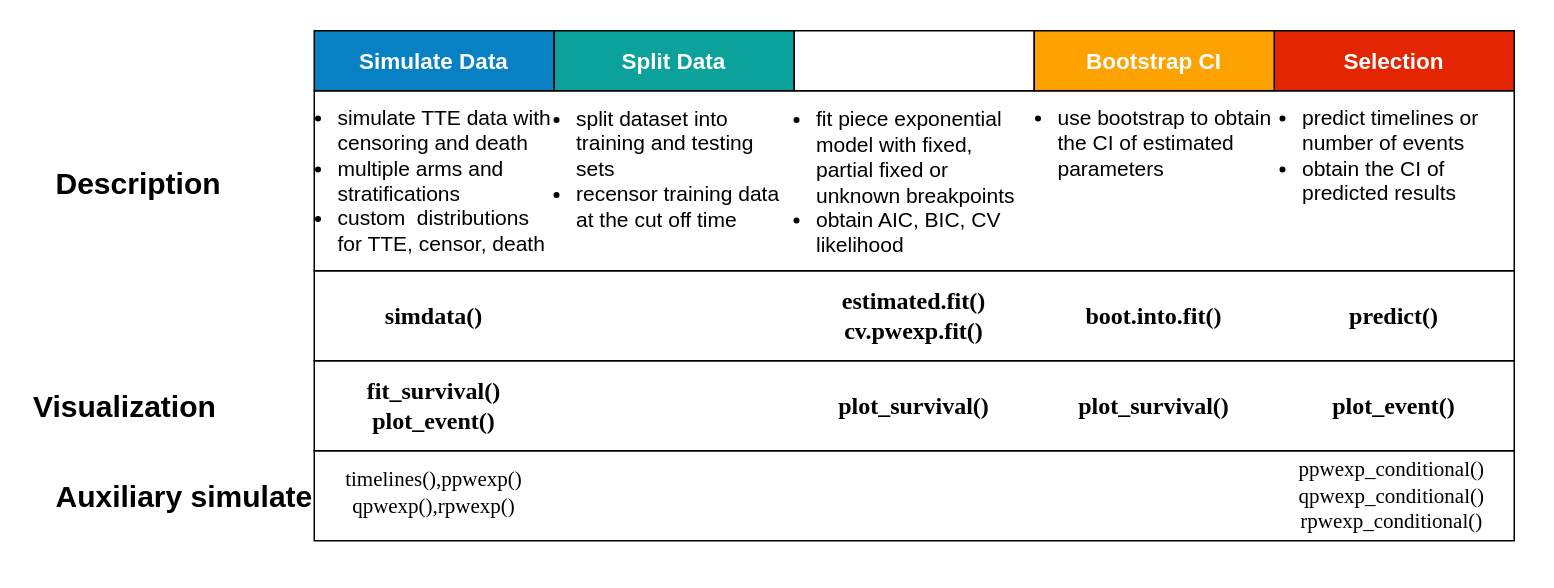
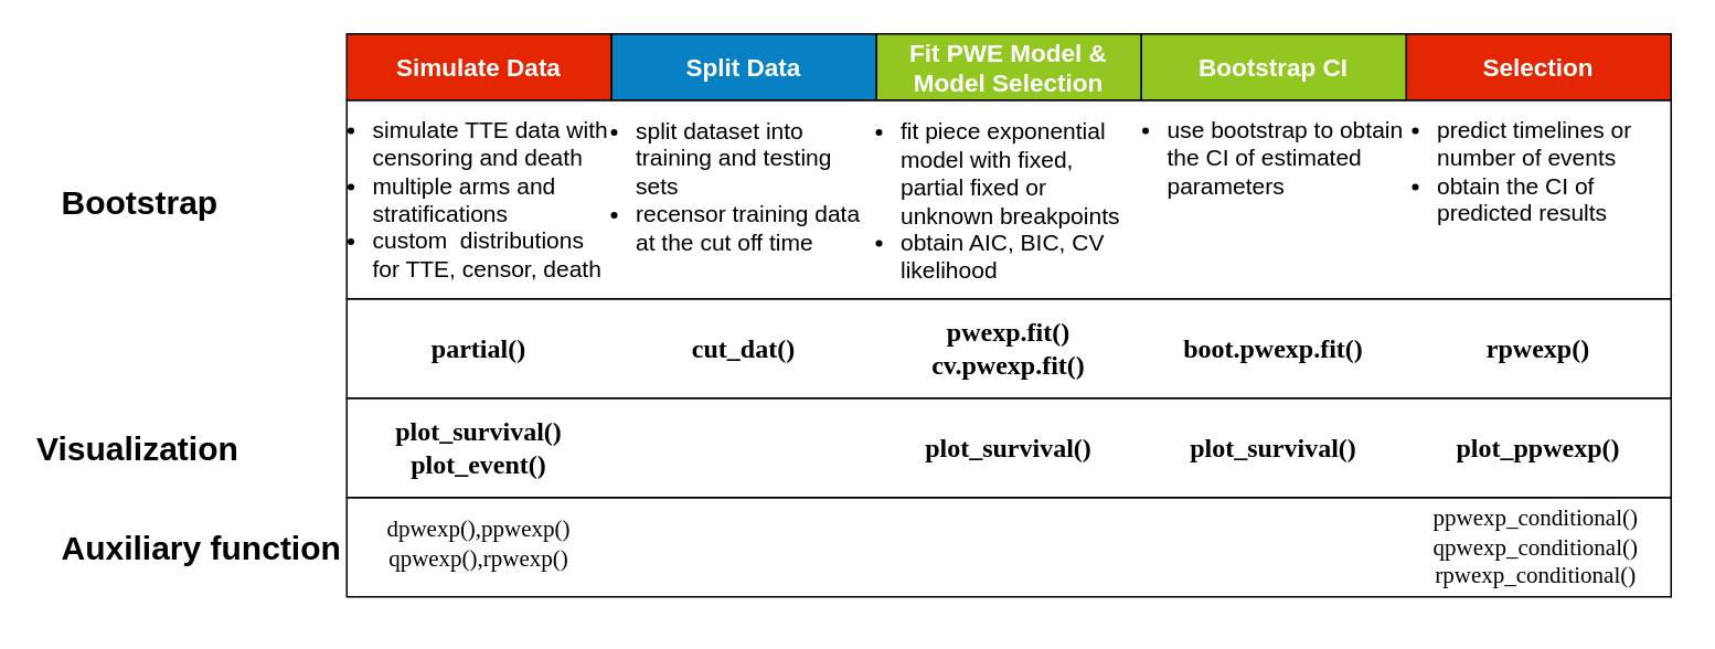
  <mxCell id="0" />
  <mxCell id="1" parent="0" />
  <mxCell id="2" value="" style="rounded=0;whiteSpace=wrap;html=1;fillColor=none;" vertex="1" parent="1"><mxGeometry x="209" y="240" width="800" height="60" as="geometry" /></mxCell>
  <mxCell id="3" value="" style="rounded=0;whiteSpace=wrap;html=1;fillColor=none;" vertex="1" parent="1"><mxGeometry x="209" y="300" width="800" height="60" as="geometry" /></mxCell>
  <mxCell id="4" value="" style="rounded=0;whiteSpace=wrap;html=1;fillColor=none;" vertex="1" parent="1"><mxGeometry x="209" y="180" width="800" height="60" as="geometry" /></mxCell>
- <mxCell id="5" value="Simulate Data" style="rounded=0;whiteSpace=wrap;html=1;fontSize=15;fillColor=#0781c4;fontColor=#FFFFFF;fontStyle=1" vertex="1" parent="1"><mxGeometry x="209" y="20" width="160" height="40" as="geometry" /></mxCell>
- <mxCell id="6" value="Split Data" style="rounded=0;whiteSpace=wrap;html=1;fontSize=15;fillColor=#0aa29b;fontColor=#FFFFFF;fontStyle=1" vertex="1" parent="1"><mxGeometry x="369" y="20" width="160" height="40" as="geometry" /></mxCell>
- <mxCell id="7" value="Fit PWE Model &amp;amp; Model Selection" style="rounded=0;whiteSpace=wrap;html=1;fontSize=15;fillColor=#ffffff;fontColor=#FFFFFF;fontStyle=1;" vertex="1" parent="1"><mxGeometry x="529" y="20" width="160" height="40" as="geometry" /></mxCell>
+ <mxCell id="5" value="Simulate Data" style="rounded=0;whiteSpace=wrap;html=1;fontSize=15;fillColor=#e32501;fontColor=#FFFFFF;fontStyle=1;" vertex="1" parent="1"><mxGeometry x="209" y="20" width="160" height="40" as="geometry" /></mxCell>
+ <mxCell id="6" value="Split Data" style="rounded=0;whiteSpace=wrap;html=1;fontSize=15;fillColor=#0781c4;fontColor=#FFFFFF;fontStyle=1;" vertex="1" parent="1"><mxGeometry x="369" y="20" width="160" height="40" as="geometry" /></mxCell>
+ <mxCell id="7" value="Fit PWE Model &amp;amp; Model Selection" style="rounded=0;whiteSpace=wrap;html=1;fontSize=15;fillColor=#92c722;fontColor=#FFFFFF;fontStyle=1" vertex="1" parent="1"><mxGeometry x="529" y="20" width="160" height="40" as="geometry" /></mxCell>
  <mxCell id="8" value="Selection" style="rounded=0;whiteSpace=wrap;html=1;fontSize=15;fillColor=#e32501;fontColor=#FFFFFF;fontStyle=1" vertex="1" parent="1"><mxGeometry x="849" y="20" width="160" height="40" as="geometry" /></mxCell>
- <mxCell id="9" value="&lt;font data-font-src=&quot;https://fonts.googleapis.com/css?family=IBM+Plex+Mono&quot; face=&quot;IBM Plex Mono&quot; style=&quot;font-size: 16px;&quot;&gt;simdata()&lt;/font&gt;" style="text;html=1;strokeColor=none;fillColor=none;align=center;verticalAlign=middle;whiteSpace=wrap;rounded=0;fontSize=16;fontStyle=1" vertex="1" parent="1"><mxGeometry x="234" y="185" width="110" height="50" as="geometry" /></mxCell>
- <mxCell id="11" value="&lt;font data-font-src=&quot;https://fonts.googleapis.com/css?family=IBM+Plex+Mono&quot; face=&quot;IBM Plex Mono&quot; style=&quot;font-size: 16px;&quot;&gt;estimated.fit()&lt;br&gt;cv.pwexp.fit()&lt;br&gt;&lt;/font&gt;" style="text;html=1;strokeColor=none;fillColor=none;align=center;verticalAlign=middle;whiteSpace=wrap;rounded=0;fontSize=16;fontStyle=1" vertex="1" parent="1"><mxGeometry x="554" y="185" width="110" height="50" as="geometry" /></mxCell>
- <mxCell id="12" value="Bootstrap CI" style="rounded=0;whiteSpace=wrap;html=1;fontSize=15;fillColor=#fda201;fontColor=#FFFFFF;fontStyle=1" vertex="1" parent="1"><mxGeometry x="689" y="20" width="160" height="40" as="geometry" /></mxCell>
- <mxCell id="13" value="&lt;font data-font-src=&quot;https://fonts.googleapis.com/css?family=IBM+Plex+Mono&quot; face=&quot;IBM Plex Mono&quot; style=&quot;font-size: 16px;&quot;&gt;boot.into.fit()&lt;/font&gt;" style="text;html=1;strokeColor=none;fillColor=none;align=center;verticalAlign=middle;whiteSpace=wrap;rounded=0;fontSize=16;fontStyle=1" vertex="1" parent="1"><mxGeometry x="714" y="185" width="110" height="50" as="geometry" /></mxCell>
- <mxCell id="14" value="&lt;font data-font-src=&quot;https://fonts.googleapis.com/css?family=IBM+Plex+Mono&quot; face=&quot;IBM Plex Mono&quot; style=&quot;font-size: 16px;&quot;&gt;predict()&lt;/font&gt;" style="text;html=1;strokeColor=none;fillColor=none;align=center;verticalAlign=middle;whiteSpace=wrap;rounded=0;fontSize=16;fontStyle=1" vertex="1" parent="1"><mxGeometry x="874" y="185" width="110" height="50" as="geometry" /></mxCell>
- <mxCell id="15" value="&lt;font data-font-src=&quot;https://fonts.googleapis.com/css?family=IBM+Plex+Mono&quot; face=&quot;IBM Plex Mono&quot; style=&quot;font-size: 14px;&quot;&gt;timelines(),ppwexp()&lt;br style=&quot;font-size: 14px;&quot;&gt;qpwexp(),rpwexp()&lt;br style=&quot;font-size: 14px;&quot;&gt;&lt;/font&gt;" style="text;html=1;strokeColor=none;fillColor=none;align=center;verticalAlign=middle;whiteSpace=wrap;rounded=0;fontSize=14;fontStyle=0" vertex="1" parent="1"><mxGeometry x="179" y="287.5" width="220" height="80" as="geometry" /></mxCell>
+ <mxCell id="9" value="&lt;font data-font-src=&quot;https://fonts.googleapis.com/css?family=IBM+Plex+Mono&quot; face=&quot;IBM Plex Mono&quot; style=&quot;font-size: 16px;&quot;&gt;partial()&lt;/font&gt;" style="text;html=1;strokeColor=none;fillColor=none;align=center;verticalAlign=middle;whiteSpace=wrap;rounded=0;fontSize=16;fontStyle=1" vertex="1" parent="1"><mxGeometry x="234" y="185" width="110" height="50" as="geometry" /></mxCell>
+ <mxCell id="10" value="&lt;font data-font-src=&quot;https://fonts.googleapis.com/css?family=IBM+Plex+Mono&quot; face=&quot;IBM Plex Mono&quot; style=&quot;font-size: 16px;&quot;&gt;cut_dat()&lt;/font&gt;" style="text;html=1;strokeColor=none;fillColor=none;align=center;verticalAlign=middle;whiteSpace=wrap;rounded=0;fontSize=16;fontStyle=1" vertex="1" parent="1"><mxGeometry x="394" y="185" width="110" height="50" as="geometry" /></mxCell>
+ <mxCell id="11" value="&lt;font data-font-src=&quot;https://fonts.googleapis.com/css?family=IBM+Plex+Mono&quot; face=&quot;IBM Plex Mono&quot; style=&quot;font-size: 16px;&quot;&gt;pwexp.fit()&lt;br&gt;cv.pwexp.fit()&lt;br&gt;&lt;/font&gt;" style="text;html=1;strokeColor=none;fillColor=none;align=center;verticalAlign=middle;whiteSpace=wrap;rounded=0;fontSize=16;fontStyle=1" vertex="1" parent="1"><mxGeometry x="554" y="185" width="110" height="50" as="geometry" /></mxCell>
+ <mxCell id="12" value="Bootstrap CI" style="rounded=0;whiteSpace=wrap;html=1;fontSize=15;fillColor=#92c722;fontColor=#FFFFFF;fontStyle=1;" vertex="1" parent="1"><mxGeometry x="689" y="20" width="160" height="40" as="geometry" /></mxCell>
+ <mxCell id="13" value="&lt;font data-font-src=&quot;https://fonts.googleapis.com/css?family=IBM+Plex+Mono&quot; face=&quot;IBM Plex Mono&quot; style=&quot;font-size: 16px;&quot;&gt;boot.pwexp.fit()&lt;/font&gt;" style="text;html=1;strokeColor=none;fillColor=none;align=center;verticalAlign=middle;whiteSpace=wrap;rounded=0;fontSize=16;fontStyle=1" vertex="1" parent="1"><mxGeometry x="714" y="185" width="110" height="50" as="geometry" /></mxCell>
+ <mxCell id="14" value="&lt;font data-font-src=&quot;https://fonts.googleapis.com/css?family=IBM+Plex+Mono&quot; face=&quot;IBM Plex Mono&quot; style=&quot;font-size: 16px;&quot;&gt;rpwexp()&lt;/font&gt;" style="text;html=1;strokeColor=none;fillColor=none;align=center;verticalAlign=middle;whiteSpace=wrap;rounded=0;fontSize=16;fontStyle=1" vertex="1" parent="1"><mxGeometry x="874" y="185" width="110" height="50" as="geometry" /></mxCell>
+ <mxCell id="15" value="&lt;font data-font-src=&quot;https://fonts.googleapis.com/css?family=IBM+Plex+Mono&quot; face=&quot;IBM Plex Mono&quot; style=&quot;font-size: 14px;&quot;&gt;dpwexp(),ppwexp()&lt;br style=&quot;font-size: 14px;&quot;&gt;qpwexp(),rpwexp()&lt;br style=&quot;font-size: 14px;&quot;&gt;&lt;/font&gt;" style="text;html=1;strokeColor=none;fillColor=none;align=center;verticalAlign=middle;whiteSpace=wrap;rounded=0;fontSize=14;fontStyle=0" vertex="1" parent="1"><mxGeometry x="179" y="287.5" width="220" height="80" as="geometry" /></mxCell>
  <mxCell id="16" value="&lt;font data-font-src=&quot;https://fonts.googleapis.com/css?family=IBM+Plex+Mono&quot; face=&quot;IBM Plex Mono&quot; style=&quot;font-size: 14px;&quot;&gt;ppwexp_conditional()&lt;br style=&quot;font-size: 14px;&quot;&gt;qpwexp_conditional()&lt;br style=&quot;font-size: 14px;&quot;&gt;rpwexp_conditional()&lt;br style=&quot;font-size: 14px;&quot;&gt;&lt;/font&gt;" style="text;html=1;strokeColor=none;fillColor=none;align=center;verticalAlign=middle;whiteSpace=wrap;rounded=0;fontSize=14;fontStyle=0" vertex="1" parent="1"><mxGeometry x="859.5" y="290" width="135" height="80" as="geometry" /></mxCell>
- <mxCell id="17" value="&lt;font data-font-src=&quot;https://fonts.googleapis.com/css?family=IBM+Plex+Mono&quot; face=&quot;IBM Plex Mono&quot; style=&quot;font-size: 16px;&quot;&gt;fit_survival()&lt;br&gt;plot_event()&lt;br&gt;&lt;/font&gt;" style="text;html=1;strokeColor=none;fillColor=none;align=center;verticalAlign=middle;whiteSpace=wrap;rounded=0;fontSize=16;fontStyle=1" vertex="1" parent="1"><mxGeometry x="234" y="230" width="110" height="80" as="geometry" /></mxCell>
+ <mxCell id="17" value="&lt;font data-font-src=&quot;https://fonts.googleapis.com/css?family=IBM+Plex+Mono&quot; face=&quot;IBM Plex Mono&quot; style=&quot;font-size: 16px;&quot;&gt;plot_survival()&lt;br&gt;plot_event()&lt;br&gt;&lt;/font&gt;" style="text;html=1;strokeColor=none;fillColor=none;align=center;verticalAlign=middle;whiteSpace=wrap;rounded=0;fontSize=16;fontStyle=1" vertex="1" parent="1"><mxGeometry x="234" y="230" width="110" height="80" as="geometry" /></mxCell>
  <mxCell id="18" value="&lt;font data-font-src=&quot;https://fonts.googleapis.com/css?family=IBM+Plex+Mono&quot; face=&quot;IBM Plex Mono&quot; style=&quot;font-size: 16px;&quot;&gt;plot_survival()&lt;br&gt;&lt;/font&gt;" style="text;html=1;strokeColor=none;fillColor=none;align=center;verticalAlign=middle;whiteSpace=wrap;rounded=0;fontSize=16;fontStyle=1" vertex="1" parent="1"><mxGeometry x="554" y="230" width="110" height="80" as="geometry" /></mxCell>
- <mxCell id="19" value="&lt;font data-font-src=&quot;https://fonts.googleapis.com/css?family=IBM+Plex+Mono&quot; face=&quot;IBM Plex Mono&quot; style=&quot;font-size: 16px;&quot;&gt;plot_event()&lt;br&gt;&lt;/font&gt;" style="text;html=1;strokeColor=none;fillColor=none;align=center;verticalAlign=middle;whiteSpace=wrap;rounded=0;fontSize=16;fontStyle=1" vertex="1" parent="1"><mxGeometry x="874" y="230" width="110" height="80" as="geometry" /></mxCell>
+ <mxCell id="19" value="&lt;font data-font-src=&quot;https://fonts.googleapis.com/css?family=IBM+Plex+Mono&quot; face=&quot;IBM Plex Mono&quot; style=&quot;font-size: 16px;&quot;&gt;plot_ppwexp()&lt;br&gt;&lt;/font&gt;" style="text;html=1;strokeColor=none;fillColor=none;align=center;verticalAlign=middle;whiteSpace=wrap;rounded=0;fontSize=16;fontStyle=1" vertex="1" parent="1"><mxGeometry x="874" y="230" width="110" height="80" as="geometry" /></mxCell>
  <mxCell id="20" value="Visualization" style="text;html=1;strokeColor=none;fillColor=none;align=left;verticalAlign=middle;whiteSpace=wrap;rounded=0;fontStyle=1;fontSize=20;" vertex="1" parent="1"><mxGeometry x="20" y="252.5" width="145" height="35" as="geometry" /></mxCell>
- <mxCell id="21" value="Auxiliary simulate" style="text;html=1;strokeColor=none;fillColor=none;align=left;verticalAlign=middle;whiteSpace=wrap;rounded=0;fontStyle=1;fontSize=20;" vertex="1" parent="1"><mxGeometry x="35" y="312.5" width="175" height="35" as="geometry" /></mxCell>
+ <mxCell id="21" value="Auxiliary function" style="text;html=1;strokeColor=none;fillColor=none;align=left;verticalAlign=middle;whiteSpace=wrap;rounded=0;fontStyle=1;fontSize=20;" vertex="1" parent="1"><mxGeometry x="35" y="312.5" width="175" height="35" as="geometry" /></mxCell>
  <mxCell id="22" value="" style="rounded=0;whiteSpace=wrap;html=1;fillColor=none;" vertex="1" parent="1"><mxGeometry x="209" y="60" width="800" height="120" as="geometry" /></mxCell>
- <mxCell id="23" value="Description" style="text;html=1;strokeColor=none;fillColor=none;align=left;verticalAlign=middle;whiteSpace=wrap;rounded=0;fontStyle=1;fontSize=20;" vertex="1" parent="1"><mxGeometry x="35" y="106" width="145" height="30" as="geometry" /></mxCell>
+ <mxCell id="23" value="Bootstrap" style="text;html=1;strokeColor=none;fillColor=none;align=left;verticalAlign=middle;whiteSpace=wrap;rounded=0;fontStyle=1;fontSize=20;" vertex="1" parent="1"><mxGeometry x="35" y="106" width="145" height="30" as="geometry" /></mxCell>
  <mxCell id="24" value="&lt;ul style=&quot;&quot;&gt;&lt;li style=&quot;font-size: 14px;&quot;&gt;&lt;span style=&quot;font-weight: 400;&quot;&gt;use bootstrap to obtain the CI of estimated parameters&lt;/span&gt;&lt;/li&gt;&lt;/ul&gt;" style="text;html=1;strokeColor=none;fillColor=none;align=left;verticalAlign=middle;whiteSpace=wrap;rounded=0;fontSize=14;fontStyle=1" vertex="1" parent="1"><mxGeometry x="663" y="37.5" width="188" height="115" as="geometry" /></mxCell>
  <mxCell id="25" value="&lt;ul style=&quot;&quot;&gt;&lt;li style=&quot;font-size: 14px;&quot;&gt;&lt;span style=&quot;font-weight: 400;&quot;&gt;predict timelines or number of events&lt;/span&gt;&lt;/li&gt;&lt;li style=&quot;font-size: 14px;&quot;&gt;&lt;span style=&quot;font-weight: 400;&quot;&gt;obtain the CI of predicted results&lt;/span&gt;&lt;/li&gt;&lt;/ul&gt;" style="text;html=1;strokeColor=none;fillColor=none;align=left;verticalAlign=middle;whiteSpace=wrap;rounded=0;fontSize=14;fontStyle=1" vertex="1" parent="1"><mxGeometry x="826" y="45.5" width="188" height="115" as="geometry" /></mxCell>
  <mxCell id="26" value="&lt;ul style=&quot;&quot;&gt;&lt;li style=&quot;font-size: 14px;&quot;&gt;&lt;span style=&quot;font-weight: 400;&quot;&gt;split dataset into training and testing sets&lt;/span&gt;&lt;/li&gt;&lt;li style=&quot;font-size: 14px;&quot;&gt;&lt;span style=&quot;font-weight: 400;&quot;&gt;recensor training data at the cut off time&lt;/span&gt;&lt;/li&gt;&lt;/ul&gt;" style="text;html=1;strokeColor=none;fillColor=none;align=left;verticalAlign=middle;whiteSpace=wrap;rounded=0;fontSize=14;fontStyle=1" vertex="1" parent="1"><mxGeometry x="342" y="54.5" width="188" height="115" as="geometry" /></mxCell>
  <mxCell id="27" value="&lt;ul style=&quot;&quot;&gt;&lt;li style=&quot;font-size: 14px;&quot;&gt;&lt;font data-font-src=&quot;https://fonts.googleapis.com/css?family=IBM+Plex+Mono&quot; style=&quot;font-size: 14px; font-weight: normal;&quot;&gt;simulate TTE data with censoring and death&lt;/font&gt;&lt;/li&gt;&lt;li style=&quot;font-size: 14px;&quot;&gt;&lt;span style=&quot;font-weight: 400; font-size: 14px;&quot;&gt;multiple arms and stratifications&lt;/span&gt;&lt;/li&gt;&lt;li style=&quot;&quot;&gt;&lt;span style=&quot;font-weight: 400;&quot;&gt;custom&amp;nbsp; distributions for TTE, censor, death&lt;/span&gt;&lt;/li&gt;&lt;/ul&gt;" style="text;html=1;strokeColor=none;fillColor=none;align=left;verticalAlign=middle;whiteSpace=wrap;rounded=0;fontSize=14;fontStyle=1;spacing=2;" vertex="1" parent="1"><mxGeometry x="183" y="62.5" width="188" height="115" as="geometry" /></mxCell>
  <mxCell id="28" value="&lt;ul style=&quot;&quot;&gt;&lt;li style=&quot;font-size: 14px;&quot;&gt;&lt;span style=&quot;font-weight: 400;&quot;&gt;fit piece exponential model with fixed, partial fixed or unknown breakpoints&lt;/span&gt;&lt;/li&gt;&lt;li style=&quot;font-size: 14px;&quot;&gt;&lt;span style=&quot;font-weight: 400;&quot;&gt;obtain AIC, BIC, CV likelihood&lt;/span&gt;&lt;/li&gt;&lt;/ul&gt;" style="text;html=1;strokeColor=none;fillColor=none;align=left;verticalAlign=middle;whiteSpace=wrap;rounded=0;fontSize=14;fontStyle=1" vertex="1" parent="1"><mxGeometry x="502" y="63.5" width="188" height="115" as="geometry" /></mxCell>
  <mxCell id="29" value="&lt;font data-font-src=&quot;https://fonts.googleapis.com/css?family=IBM+Plex+Mono&quot; face=&quot;IBM Plex Mono&quot; style=&quot;font-size: 16px;&quot;&gt;plot_survival()&lt;br&gt;&lt;/font&gt;" style="text;html=1;strokeColor=none;fillColor=none;align=center;verticalAlign=middle;whiteSpace=wrap;rounded=0;fontSize=16;fontStyle=1" vertex="1" parent="1"><mxGeometry x="714" y="230" width="110" height="80" as="geometry" /></mxCell>
